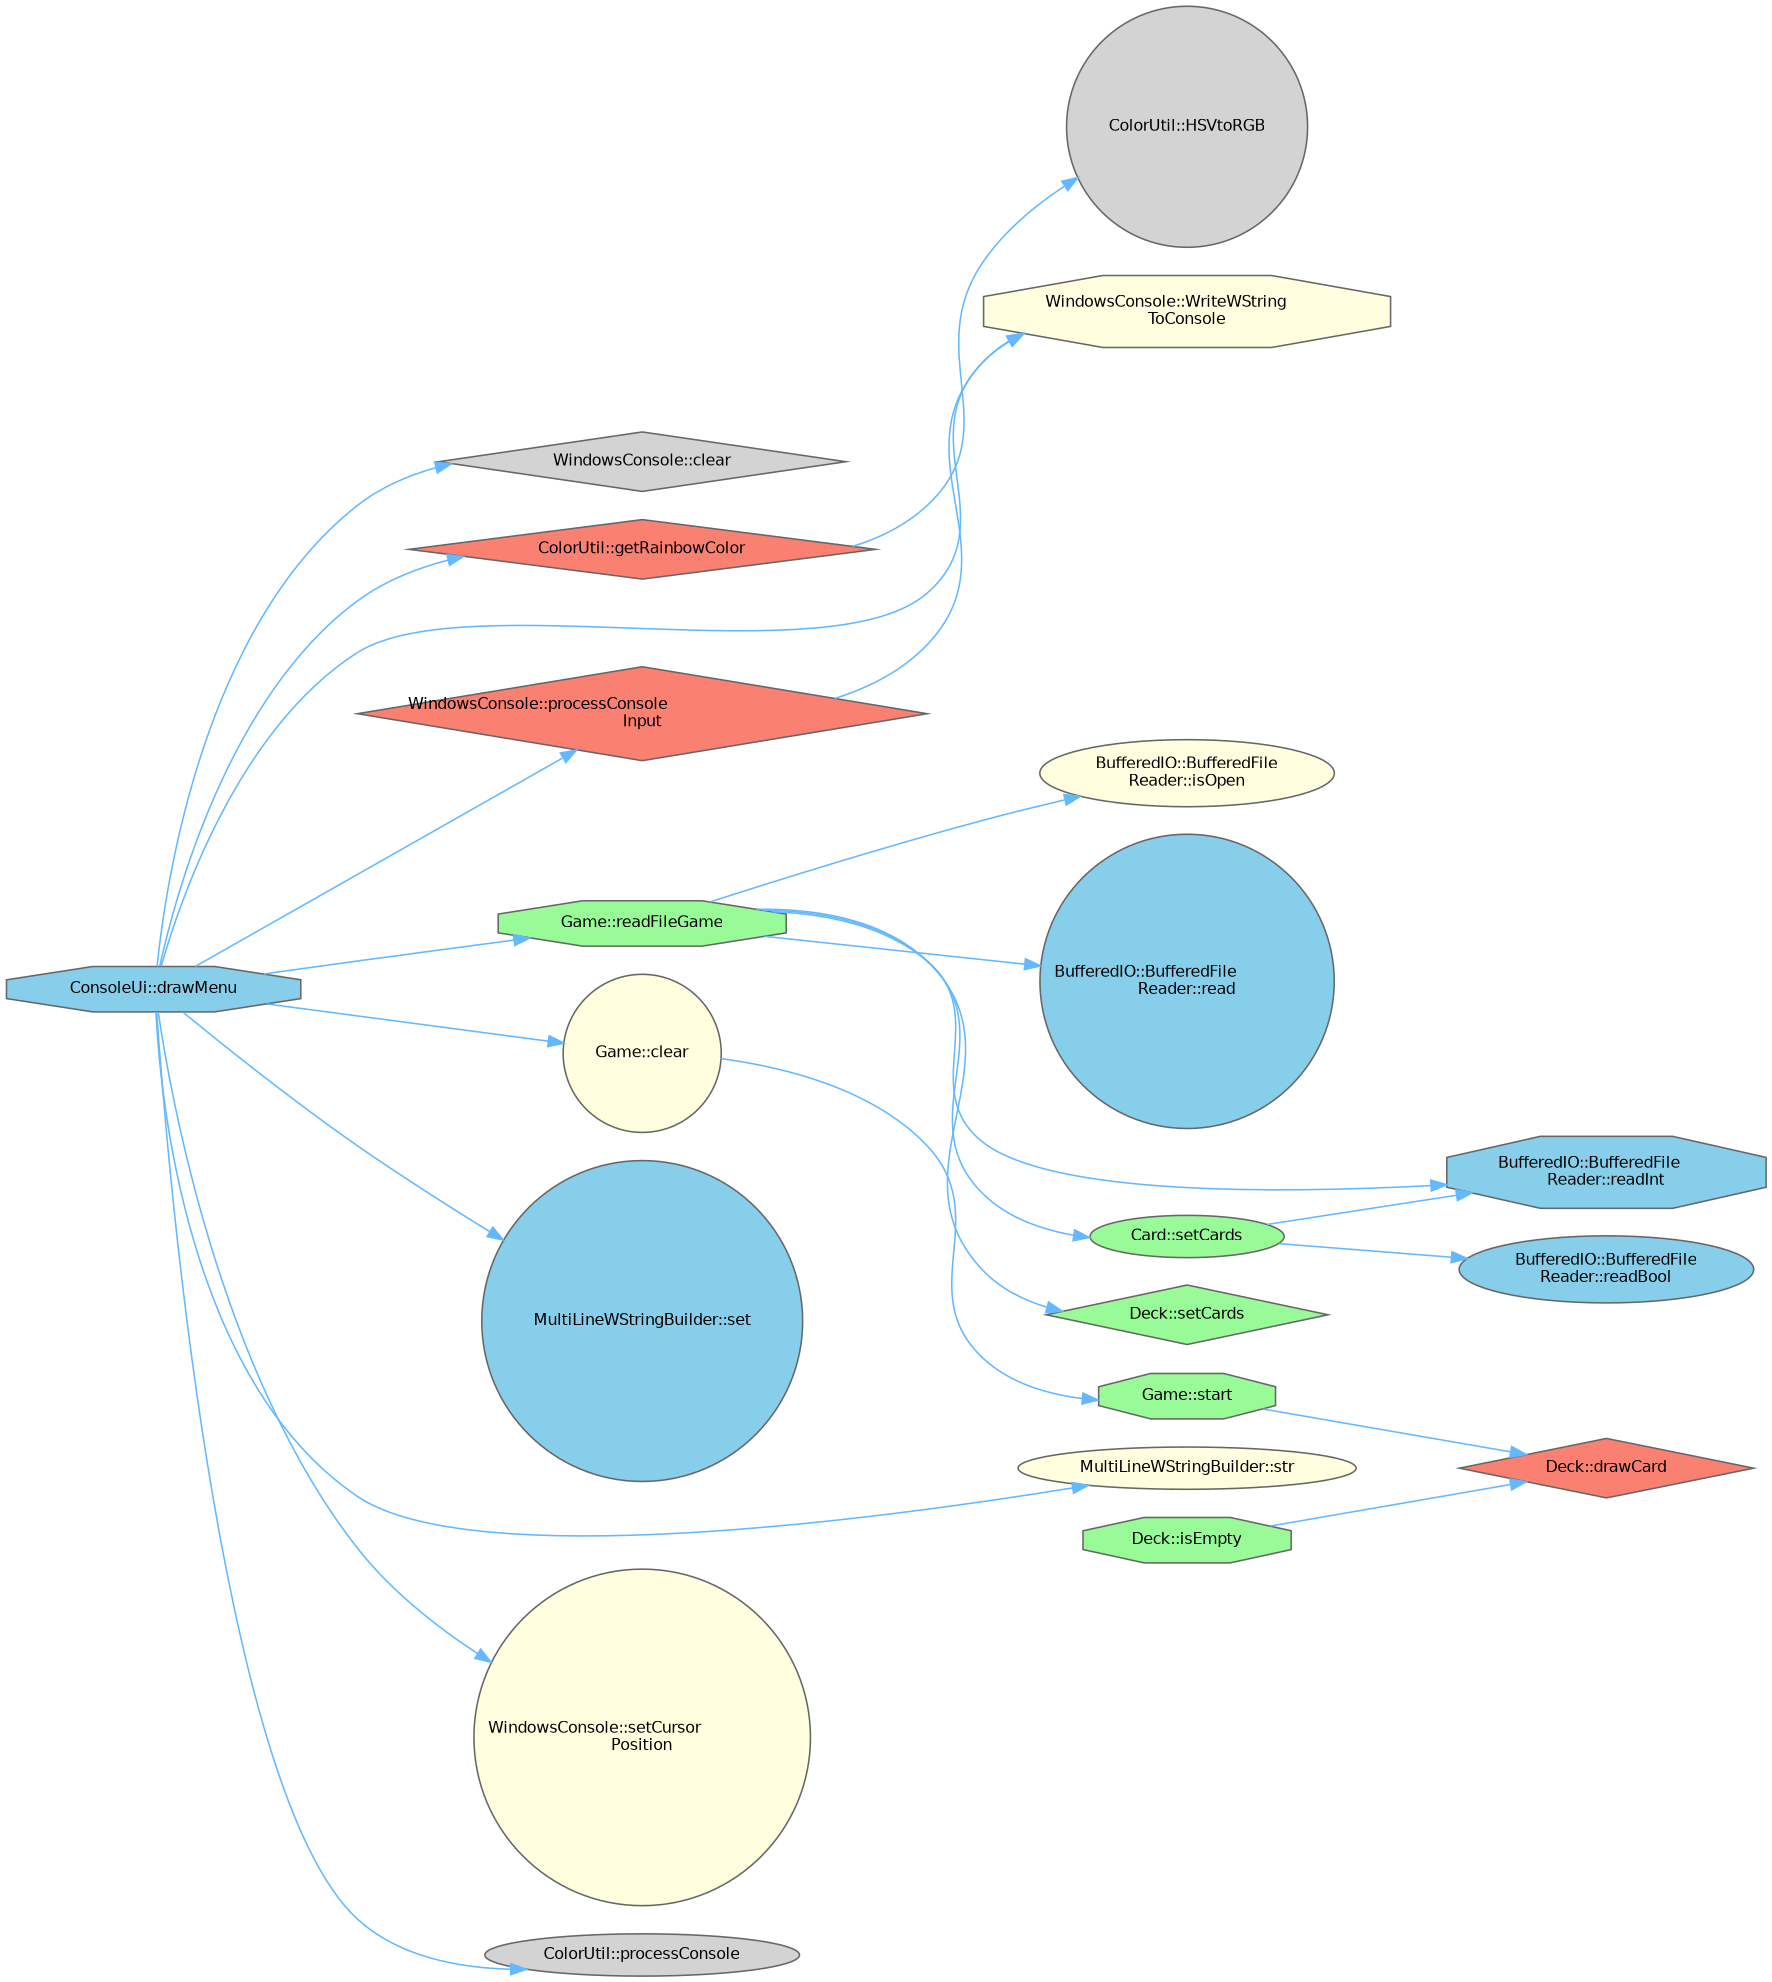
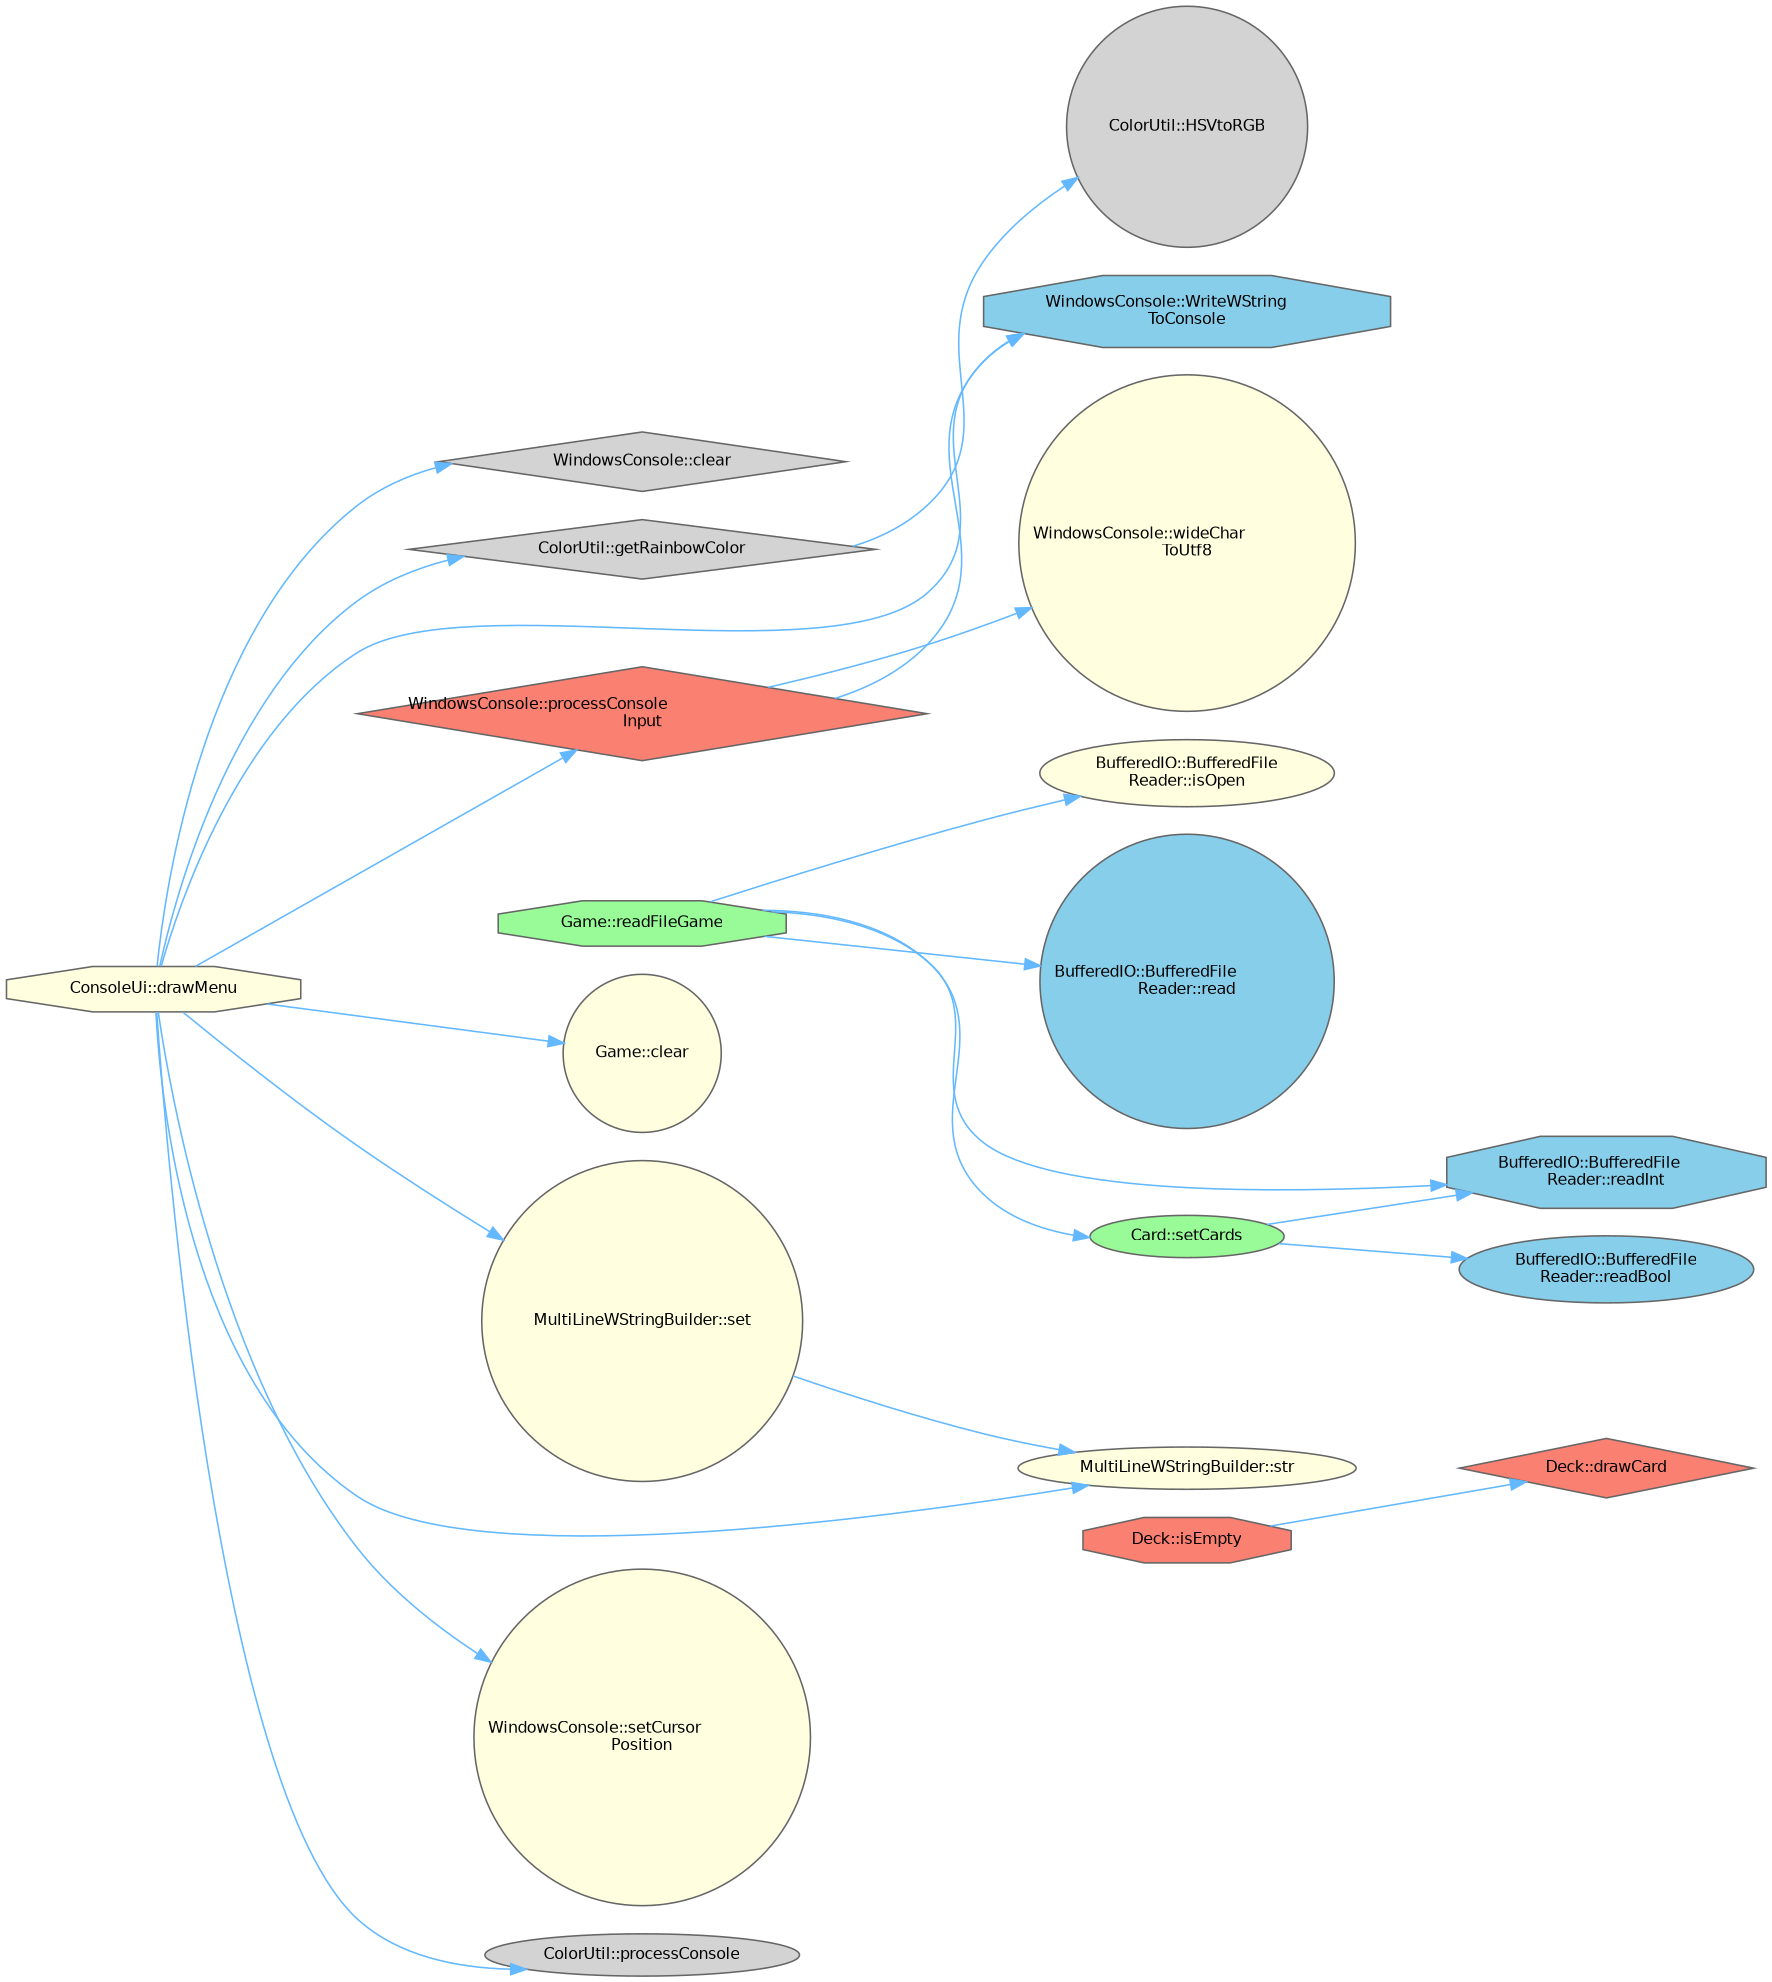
  digraph {
    rankdir=LR
    node [color=grey40 fillcolor=lightyellow fontname=Helvetica fontsize=10 shape=octagon style=filled]
    edge [color=steelblue1 fontname=Helvetica fontsize=10 labelfontname=Helvetica labelfontsize=10 style=solid]
-   n1 [color=gray40 fillcolor=skyblue fontcolor=black height=0.2 label="ConsoleUi::drawMenu" width=0.4]
+   n1 [color=gray40 fontcolor=black height=0.2 label="ConsoleUi::drawMenu" width=0.4]
    n2 [fillcolor=lightgrey height=0.2 label="WindowsConsole::clear" shape=diamond width=0.4]
-   n3 [fillcolor=salmon height=0.2 label="ColorUtil::getRainbowColor" shape=diamond width=0.4]
+   n3 [fillcolor=lightgrey height=0.2 label="ColorUtil::getRainbowColor" shape=diamond width=0.4]
    n4 [fillcolor=salmon height=0.2 label="WindowsConsole::processConsole\lInput" shape=diamond width=0.4]
-   n5 [height=0.2 label="WindowsConsole::WriteWString\lToConsole" width=0.4]
+   n5 [fillcolor=skyblue height=0.2 label="WindowsConsole::WriteWString\lToConsole" width=0.4]
    n6 [fillcolor=palegreen height=0.2 label="Game::readFileGame" width=0.4]
    n7 [height=0.2 label="Game::clear" shape=circle width=0.4]
-   n8 [fillcolor=skyblue height=0.2 label="MultiLineWStringBuilder::set" shape=circle width=0.4]
+   n8 [height=0.2 label="MultiLineWStringBuilder::set" shape=circle width=0.4]
    n9 [height=0.2 label="MultiLineWStringBuilder::str" shape=ellipse width=0.4]
    n10 [height=0.2 label="WindowsConsole::setCursor\lPosition" shape=circle width=0.4]
    n11 [fillcolor=lightgrey height=0.2 label="ColorUtil::processConsole" shape=ellipse width=0.4]
    n12 [fillcolor=lightgrey height=0.2 label="ColorUtil::HSVtoRGB" shape=circle width=0.4]
+   n13 [height=0.2 label="WindowsConsole::wideChar\lToUtf8" shape=circle width=0.4]
    n14 [height=0.2 label="BufferedIO::BufferedFile\lReader::isOpen" shape=ellipse width=0.4]
    n15 [fillcolor=skyblue height=0.2 label="BufferedIO::BufferedFile\lReader::read" shape=circle width=0.4]
    n16 [fillcolor=palegreen height=0.2 label="Card::setCards" shape=ellipse width=0.4]
    n17 [fillcolor=skyblue height=0.2 label="BufferedIO::BufferedFile\lReader::readInt" width=0.4]
-   n18 [fillcolor=palegreen height=0.2 label="Deck::setCards" shape=diamond width=0.4]
-   n19 [fillcolor=palegreen height=0.2 label="Game::start" width=0.4]
    n20 [fillcolor=skyblue height=0.2 label="BufferedIO::BufferedFile\lReader::readBool" shape=ellipse width=0.4]
    n21 [fillcolor=salmon height=0.2 label="Deck::drawCard" shape=diamond width=0.4]
-   n22 [fillcolor=palegreen height=0.2 label="Deck::isEmpty" width=0.4]
+   n22 [fillcolor=salmon height=0.2 label="Deck::isEmpty" width=0.4]
    n1 -> n2
    n1 -> n3
    n1 -> n4
    n1 -> n5
-   n1 -> n6
    n1 -> n7
    n1 -> n8
    n1 -> n9
    n1 -> n10
    n1 -> n11
    n3 -> n12
    n4 -> n5
+   n4 -> n13
    n6 -> n14
    n6 -> n15
    n6 -> n16
    n6 -> n17
-   n6 -> n18
-   n7 -> n19
+   n8 -> n9
    n16 -> n17
    n16 -> n20
-   n19 -> n21
    n22 -> n21
  }
